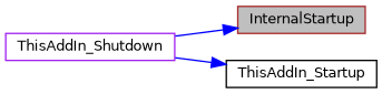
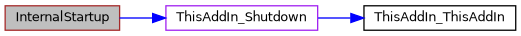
  digraph {
    rankdir=LR
    node [fillcolor=white fontname=Helvetica fontsize=10 shape=record style=filled]
    edge [color=blue fontname=Helvetica fontsize=10 labelfontname=Helvetica labelfontsize=10 style=solid]
    n1 [color=brown fillcolor=grey75 fontcolor=black height=0.2 label=InternalStartup width=0.4]
    n2 [color=purple height=0.2 label=ThisAddIn_Shutdown width=0.4]
-   n3 [color=black height=0.2 label=ThisAddIn_Startup width=0.4]
-   n2 -> n1
+   n3 [color=black height=0.2 label=ThisAddIn_ThisAddIn width=0.4]
+   n1 -> n2
    n2 -> n3
  }
